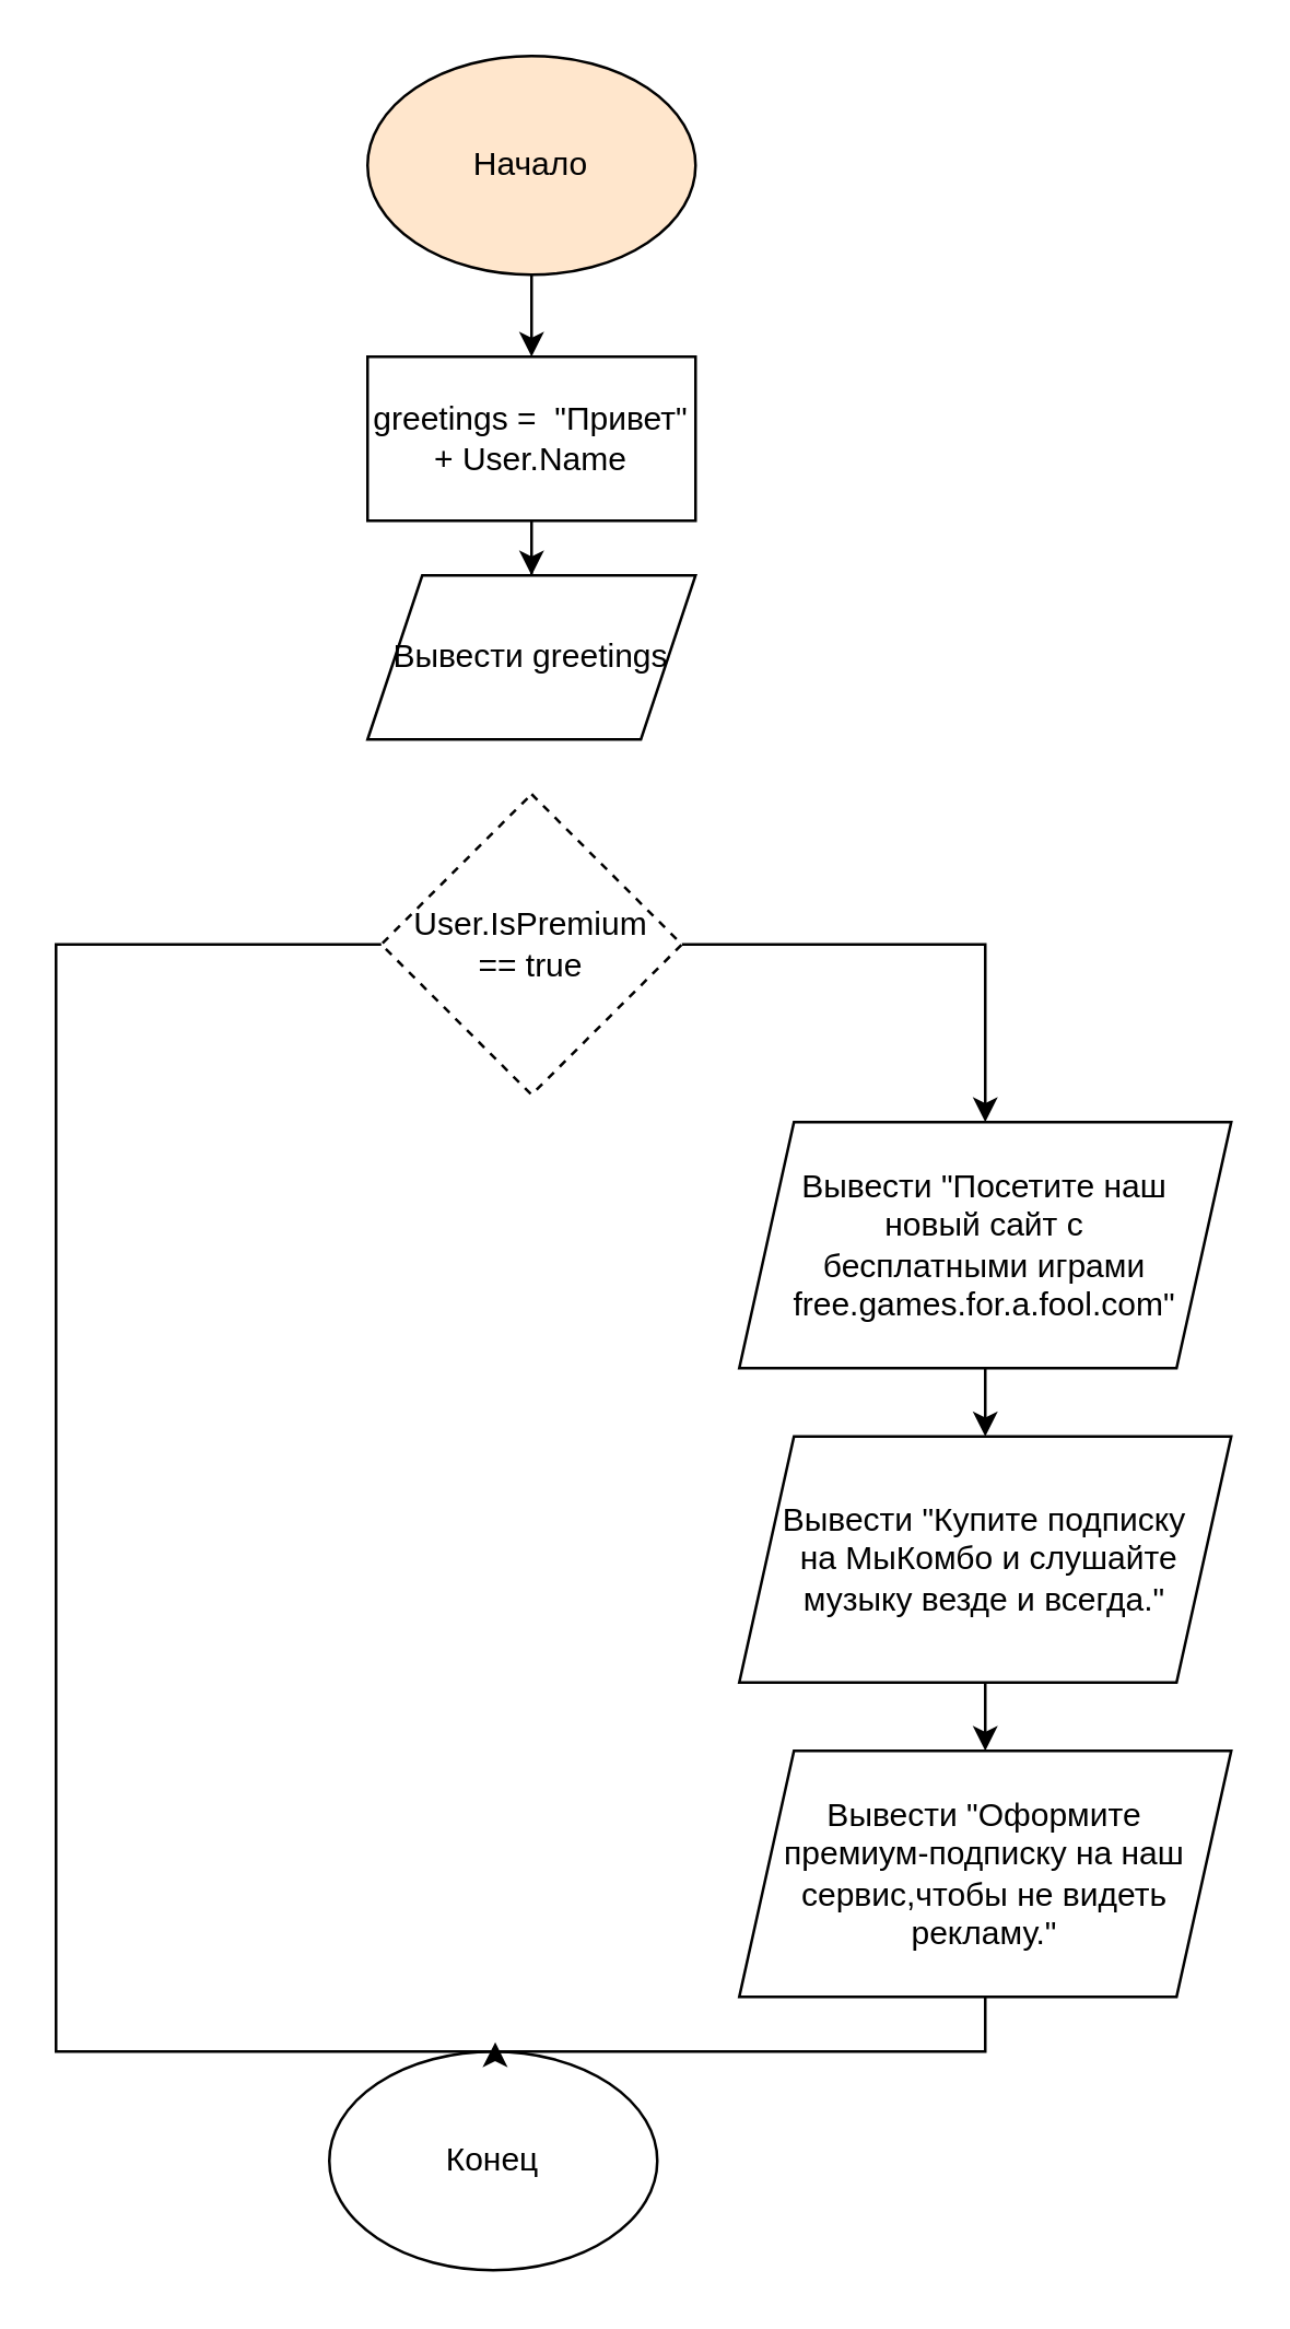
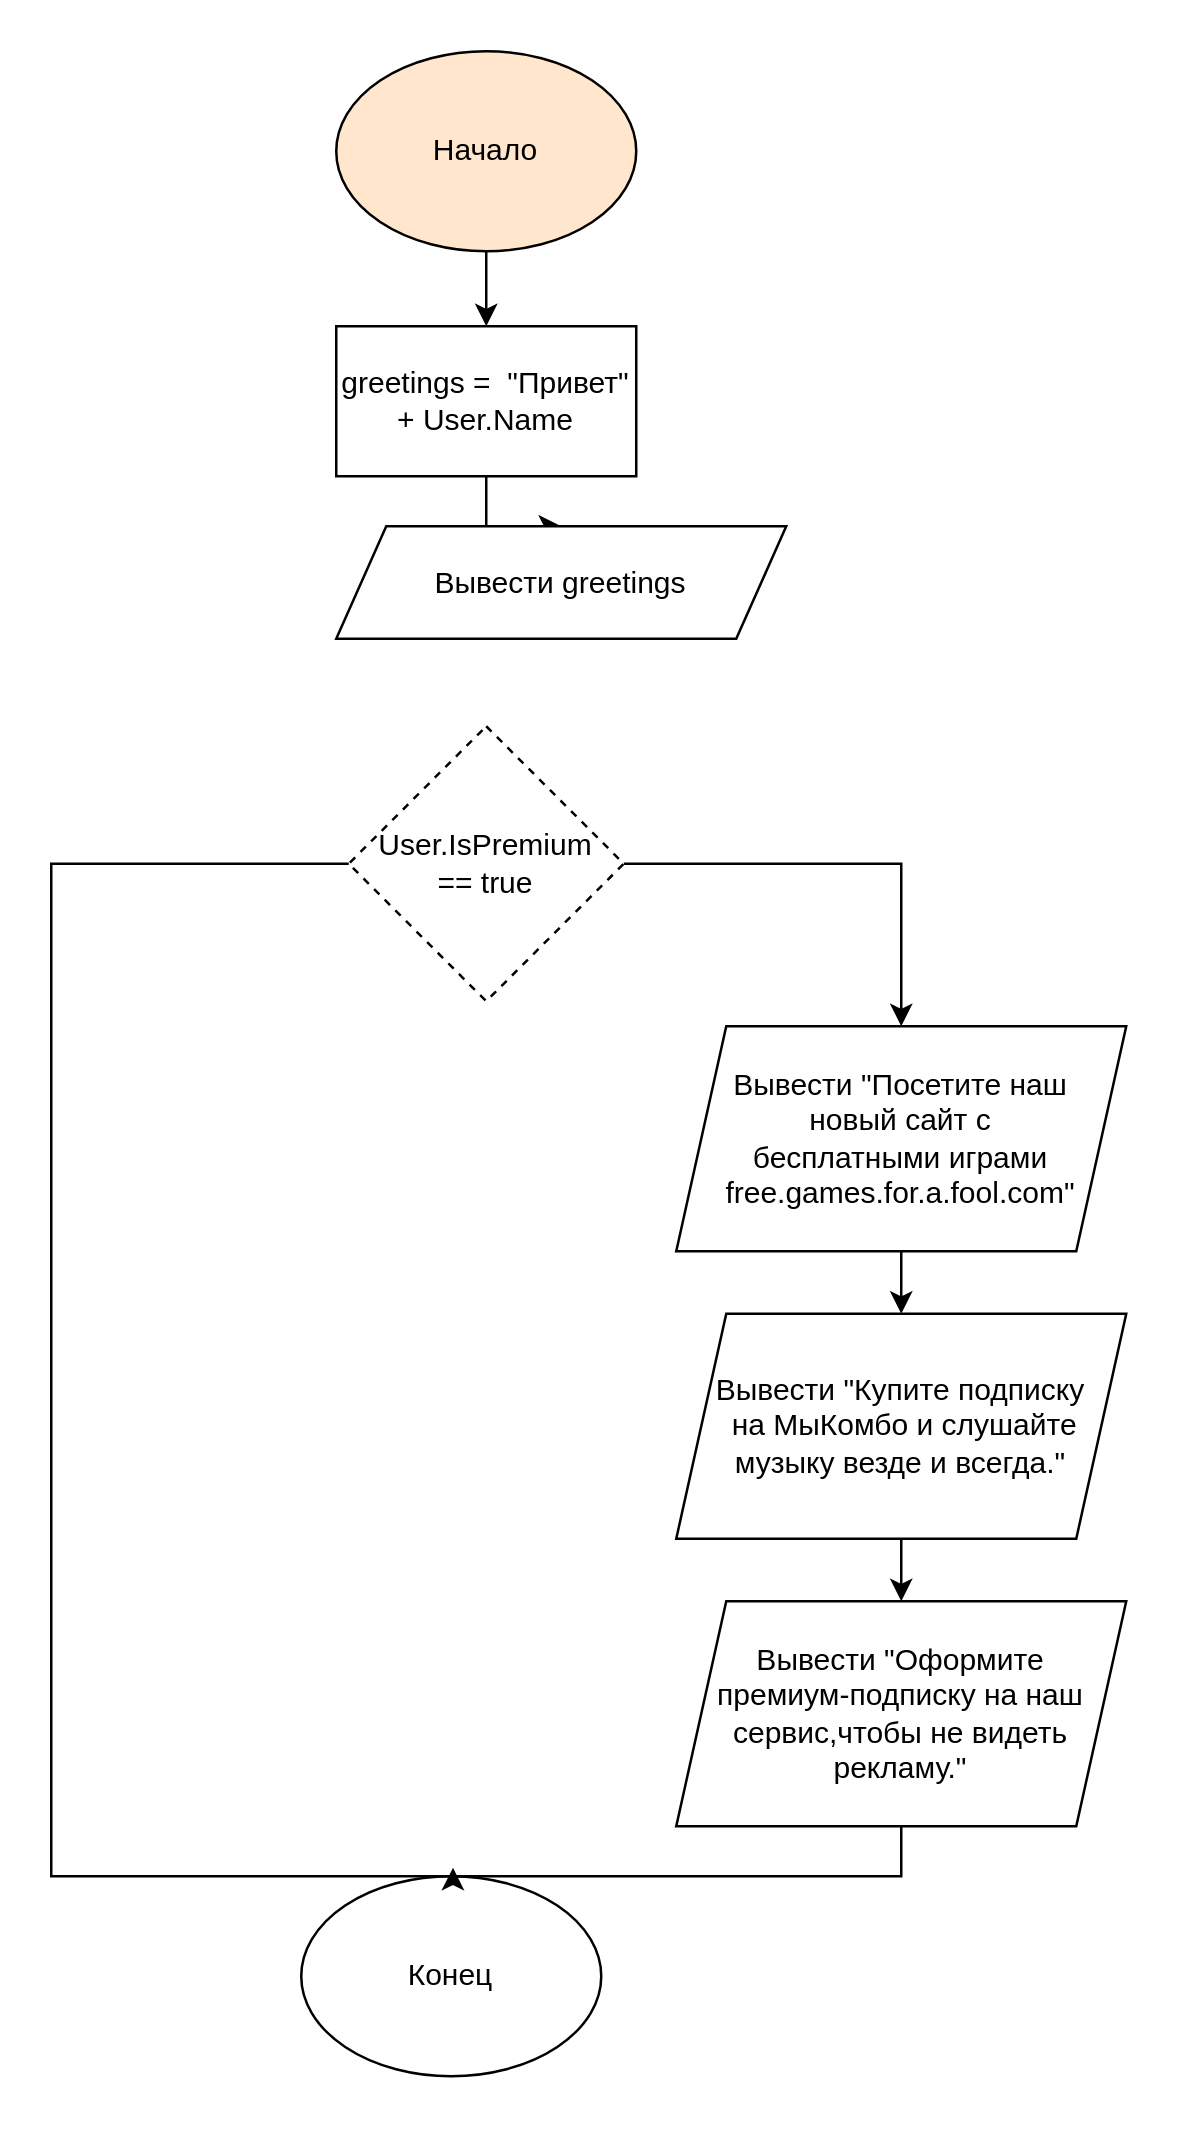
  <mxCell id="0" />
  <mxCell id="1" parent="0" />
  <mxCell id="2" value="" style="edgeStyle=orthogonalEdgeStyle;rounded=0;orthogonalLoop=1;jettySize=auto;html=1;" edge="1" parent="1"><mxGeometry relative="1" as="geometry"><mxPoint x="194" y="100" as="sourcePoint" /><mxPoint x="194" y="130" as="targetPoint" /></mxGeometry></mxCell>
  <mxCell id="3" value="" style="edgeStyle=orthogonalEdgeStyle;rounded=0;orthogonalLoop=1;jettySize=auto;html=1;" edge="1" parent="1" source="4" target="5"><mxGeometry relative="1" as="geometry" /></mxCell>
  <mxCell id="4" value="greetings =&amp;nbsp; &quot;Привет&quot; + User.Name" style="rounded=0;whiteSpace=wrap;html=1;" vertex="1" parent="1"><mxGeometry x="134" y="130" width="120" height="60" as="geometry" /></mxCell>
- <mxCell id="5" value="Вывести greetings" style="shape=parallelogram;perimeter=parallelogramPerimeter;whiteSpace=wrap;html=1;fixedSize=1;" vertex="1" parent="1"><mxGeometry x="134" y="210" width="120" height="60" as="geometry" /></mxCell>
+ <mxCell id="5" value="Вывести greetings" style="shape=parallelogram;perimeter=parallelogramPerimeter;whiteSpace=wrap;html=1;fixedSize=1;" vertex="1" parent="1"><mxGeometry x="134" y="210" width="180" height="45" as="geometry" /></mxCell>
  <mxCell id="6" value="" style="edgeStyle=orthogonalEdgeStyle;rounded=0;orthogonalLoop=1;jettySize=auto;html=1;" edge="1" parent="1" source="7" target="9"><mxGeometry relative="1" as="geometry" /></mxCell>
  <mxCell id="7" value="User.IsPremium &lt;br&gt;== true" style="rhombus;whiteSpace=wrap;html=1;dashed=1;" vertex="1" parent="1"><mxGeometry x="139" y="290" width="110" height="110" as="geometry" /></mxCell>
  <mxCell id="8" value="" style="edgeStyle=orthogonalEdgeStyle;rounded=0;orthogonalLoop=1;jettySize=auto;html=1;" edge="1" parent="1" source="9" target="11"><mxGeometry relative="1" as="geometry" /></mxCell>
  <mxCell id="9" value="Вывести &quot;Посетите наш &lt;br&gt;новый сайт с &lt;br&gt;бесплатными играми free.games.for.a.fool.com&quot;" style="shape=parallelogram;perimeter=parallelogramPerimeter;whiteSpace=wrap;html=1;fixedSize=1;" vertex="1" parent="1"><mxGeometry x="270" y="410" width="180" height="90" as="geometry" /></mxCell>
  <mxCell id="10" value="" style="edgeStyle=orthogonalEdgeStyle;rounded=0;orthogonalLoop=1;jettySize=auto;html=1;" edge="1" parent="1" source="11" target="12"><mxGeometry relative="1" as="geometry" /></mxCell>
  <mxCell id="11" value="Вывести &quot;Купите подписку&lt;br&gt;&amp;nbsp;на МыКомбо и слушайте музыку везде и всегда.&lt;span style=&quot;background-color: initial;&quot;&gt;&quot;&lt;/span&gt;" style="shape=parallelogram;perimeter=parallelogramPerimeter;whiteSpace=wrap;html=1;fixedSize=1;" vertex="1" parent="1"><mxGeometry x="270" y="525" width="180" height="90" as="geometry" /></mxCell>
  <mxCell id="12" value="Вывести &quot;Оформите &lt;br&gt;премиум-подписку на наш сервис,чтобы не видеть рекламу.&lt;span style=&quot;background-color: initial;&quot;&gt;&quot;&lt;/span&gt;" style="shape=parallelogram;perimeter=parallelogramPerimeter;whiteSpace=wrap;html=1;fixedSize=1;" vertex="1" parent="1"><mxGeometry x="270" y="640" width="180" height="90" as="geometry" /></mxCell>
  <mxCell id="13" value="Начало" style="ellipse;whiteSpace=wrap;html=1;fillColor=#ffe6cc;" vertex="1" parent="1"><mxGeometry x="134" y="20" width="120" height="80" as="geometry" /></mxCell>
  <mxCell id="14" value="Конец" style="ellipse;whiteSpace=wrap;html=1;" vertex="1" parent="1"><mxGeometry x="120" y="750" width="120" height="80" as="geometry" /></mxCell>
  <mxCell id="15" value="" style="edgeStyle=orthogonalEdgeStyle;rounded=0;orthogonalLoop=1;jettySize=auto;html=1;entryX=0.506;entryY=-0.043;entryDx=0;entryDy=0;entryPerimeter=0;" edge="1" parent="1" source="12" target="14"><mxGeometry relative="1" as="geometry"><mxPoint x="360" y="730" as="sourcePoint" /><mxPoint x="183" y="750" as="targetPoint" /><Array as="points"><mxPoint x="360" y="750" /><mxPoint x="181" y="750" /></Array></mxGeometry></mxCell>
  <mxCell id="16" value="" style="endArrow=none;html=1;rounded=0;entryX=0;entryY=0.5;entryDx=0;entryDy=0;" edge="1" parent="1" target="7"><mxGeometry width="50" height="50" relative="1" as="geometry"><mxPoint x="180" y="750" as="sourcePoint" /><mxPoint x="139" y="340" as="targetPoint" /><Array as="points"><mxPoint x="20" y="750" /><mxPoint x="20" y="540" /><mxPoint x="20" y="345" /></Array></mxGeometry></mxCell>
